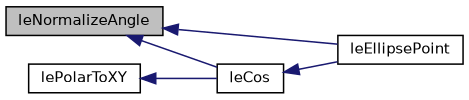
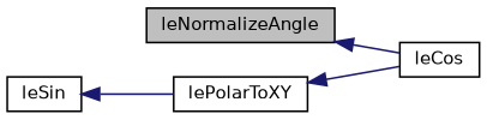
  digraph {
    rankdir=LR
    node [color=black fillcolor=white fontname=Helvetica fontsize=10 shape=record style=filled]
    edge [color=midnightblue dir=back fontname=Helvetica fontsize=10 labelfontname=Helvetica labelfontsize=10 style=solid]
    n1 [fillcolor=grey75 fontcolor=black height=0.2 label=leNormalizeAngle width=0.4]
-   n2 [height=0.2 label=leEllipsePoint width=0.4]
    n3 [height=0.2 label=leCos width=0.4]
+   n4 [height=0.2 label=leSin width=0.4]
    n5 [height=0.2 label=lePolarToXY width=0.4]
-   n1 -> n2
    n1 -> n3
-   n3 -> n2
+   n4 -> n5
    n5 -> n3
  }
